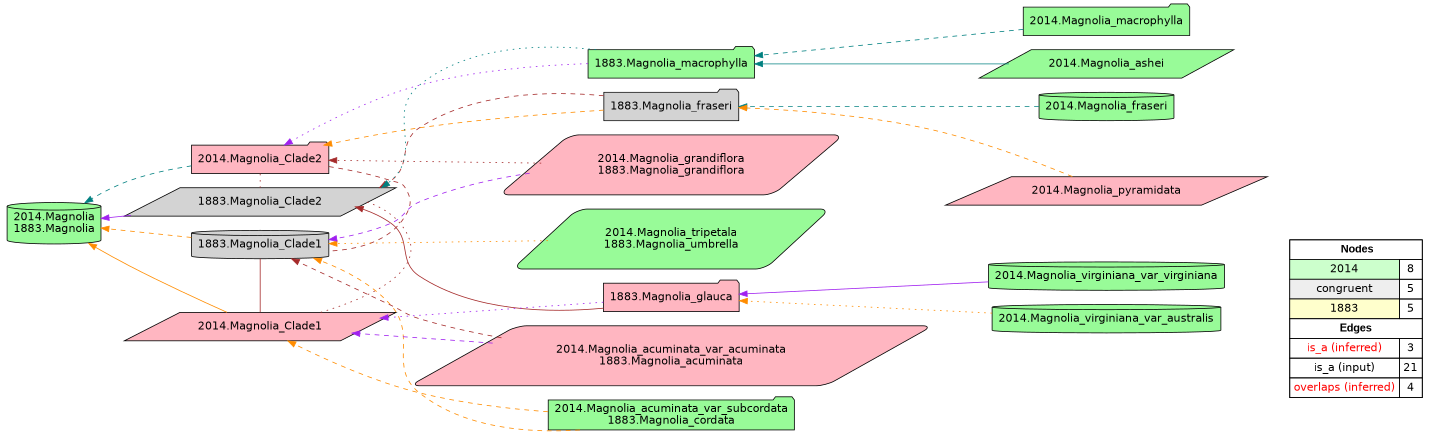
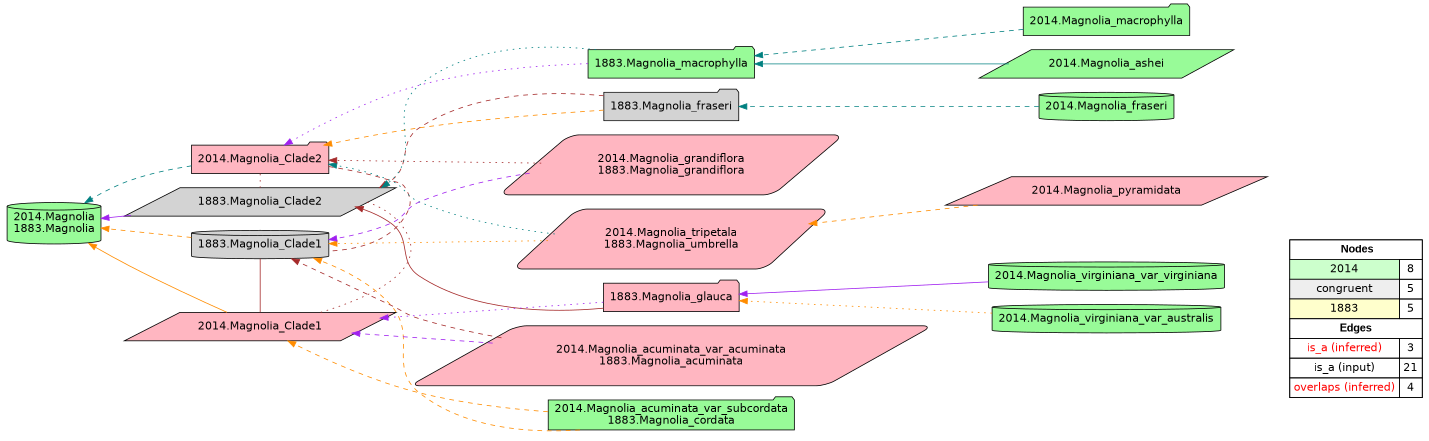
  digraph {
    rankdir=RL
    node [fillcolor=palegreen fontname=helvetica shape=parallelogram style=filled]
    edge [arrowhead=normal color=brown constraint=true penwidth=1 style=dashed]
    n1 [fillcolor=white label=<   <TABLE BORDER="0" CELLBORDER="1" CELLSPACING="0" CELLPADDING="4">  <TR> <TD COLSPAN="2"><font face="Arial Black"> Nodes</font></TD> </TR>  <TR>   <TD bgcolor="#CCFFCC" fontname="helvetica">2014</TD>   <TD>8</TD>   </TR>  <TR>   <TD bgcolor="#EEEEEE" fontname="helvetica">congruent</TD>   <TD>5</TD>   </TR>  <TR>   <TD bgcolor="#FFFFCC" fontname="helvetica">1883</TD>   <TD>5</TD>   </TR>  <TR> <TD COLSPAN="2"><font face = "Arial Black"> Edges </font></TD> </TR>  <TR>   <TD><font color ="#FF0000">is_a (inferred)</font></TD><TD>3</TD> </TR> <TR>   <TD><font color ="#000000">is_a (input)</font></TD><TD>21</TD> </TR> <TR>   <TD><font color ="#FF0000">overlaps (inferred)</font></TD><TD>4</TD> </TR> </TABLE>   > margin=0 shape=box]
    "2014.Magnolia_Clade2" [fillcolor=lightpink shape=folder]
    "2014.Magnolia\n1883.Magnolia" [shape=cylinder style="filled,rounded"]
    "1883.Magnolia_Clade2" [fillcolor=lightgrey]
    "1883.Magnolia_Clade1" [fillcolor=lightgrey shape=cylinder]
    "2014.Magnolia_Clade1" [fillcolor=lightpink]
    "2014.Magnolia_fraseri" [shape=cylinder]
    "1883.Magnolia_fraseri" [fillcolor=lightgrey shape=folder]
    "1883.Magnolia_macrophylla" [shape=folder]
    "2014.Magnolia_ashei"
    "2014.Magnolia_virginiana_var_virginiana" [shape=cylinder]
    "1883.Magnolia_glauca" [fillcolor=lightpink shape=folder]
    "2014.Magnolia_macrophylla" [shape=folder]
    "2014.Magnolia_virginiana_var_australis" [shape=cylinder]
    "2014.Magnolia_pyramidata" [fillcolor=lightpink]
    "2014.Magnolia_acuminata_var_subcordata\n1883.Magnolia_cordata" [shape=folder style="filled,rounded"]
-   "2014.Magnolia_tripetala\n1883.Magnolia_umbrella" [style="filled,rounded"]
+   "2014.Magnolia_tripetala\n1883.Magnolia_umbrella" [fillcolor=lightpink style="filled,rounded"]
    "2014.Magnolia_acuminata_var_acuminata\n1883.Magnolia_acuminata" [fillcolor=lightpink style="filled,rounded"]
    "2014.Magnolia_grandiflora\n1883.Magnolia_grandiflora" [fillcolor=lightpink style="filled,rounded"]
    subgraph sub_1 {
      rank=source
      n1
    }
    "2014.Magnolia_Clade2" -> "2014.Magnolia\n1883.Magnolia" [color=teal]
    "2014.Magnolia_Clade2" -> "1883.Magnolia_Clade2" [arrowhead=none constraint=false style=dotted]
    "2014.Magnolia_Clade2" -> "1883.Magnolia_Clade1" [arrowhead=none constraint=false]
    "1883.Magnolia_Clade2" -> "2014.Magnolia\n1883.Magnolia" [color=purple style=solid]
    "1883.Magnolia_Clade1" -> "2014.Magnolia\n1883.Magnolia" [color=darkorange]
    "2014.Magnolia_Clade1" -> "2014.Magnolia\n1883.Magnolia" [color=darkorange style=solid]
    "2014.Magnolia_Clade1" -> "1883.Magnolia_Clade2" [arrowhead=none constraint=false style=dotted]
    "2014.Magnolia_Clade1" -> "1883.Magnolia_Clade1" [arrowhead=none constraint=false style=solid]
    "2014.Magnolia_fraseri" -> "1883.Magnolia_fraseri" [color=teal]
    "1883.Magnolia_fraseri" -> "2014.Magnolia_Clade2" [color=darkorange]
    "1883.Magnolia_fraseri" -> "1883.Magnolia_Clade2"
    "1883.Magnolia_macrophylla" -> "2014.Magnolia_Clade2" [color=purple style=dotted]
    "1883.Magnolia_macrophylla" -> "1883.Magnolia_Clade2" [color=teal style=dotted]
    "2014.Magnolia_ashei" -> "1883.Magnolia_macrophylla" [color=teal style=solid]
    "2014.Magnolia_virginiana_var_virginiana" -> "1883.Magnolia_glauca" [color=purple style=solid]
    "1883.Magnolia_glauca" -> "1883.Magnolia_Clade2" [style=solid]
    "1883.Magnolia_glauca" -> "2014.Magnolia_Clade1" [color=purple style=dotted]
    "2014.Magnolia_macrophylla" -> "1883.Magnolia_macrophylla" [color=teal]
    "2014.Magnolia_virginiana_var_australis" -> "1883.Magnolia_glauca" [color=darkorange style=dotted]
-   "2014.Magnolia_pyramidata" -> "1883.Magnolia_fraseri" [color=darkorange]
+   "2014.Magnolia_pyramidata" -> "2014.Magnolia_tripetala\n1883.Magnolia_umbrella" [color=darkorange]
    "2014.Magnolia_acuminata_var_subcordata\n1883.Magnolia_cordata" -> "1883.Magnolia_Clade1" [color=darkorange]
    "2014.Magnolia_acuminata_var_subcordata\n1883.Magnolia_cordata" -> "2014.Magnolia_Clade1" [color=darkorange]
+   "2014.Magnolia_tripetala\n1883.Magnolia_umbrella" -> "2014.Magnolia_Clade2" [color=teal style=dotted]
    "2014.Magnolia_tripetala\n1883.Magnolia_umbrella" -> "1883.Magnolia_Clade1" [color=darkorange style=dotted]
    "2014.Magnolia_acuminata_var_acuminata\n1883.Magnolia_acuminata" -> "1883.Magnolia_Clade1"
    "2014.Magnolia_acuminata_var_acuminata\n1883.Magnolia_acuminata" -> "2014.Magnolia_Clade1" [color=purple]
    "2014.Magnolia_grandiflora\n1883.Magnolia_grandiflora" -> "2014.Magnolia_Clade2" [style=dotted]
    "2014.Magnolia_grandiflora\n1883.Magnolia_grandiflora" -> "1883.Magnolia_Clade1" [color=purple]
  }
